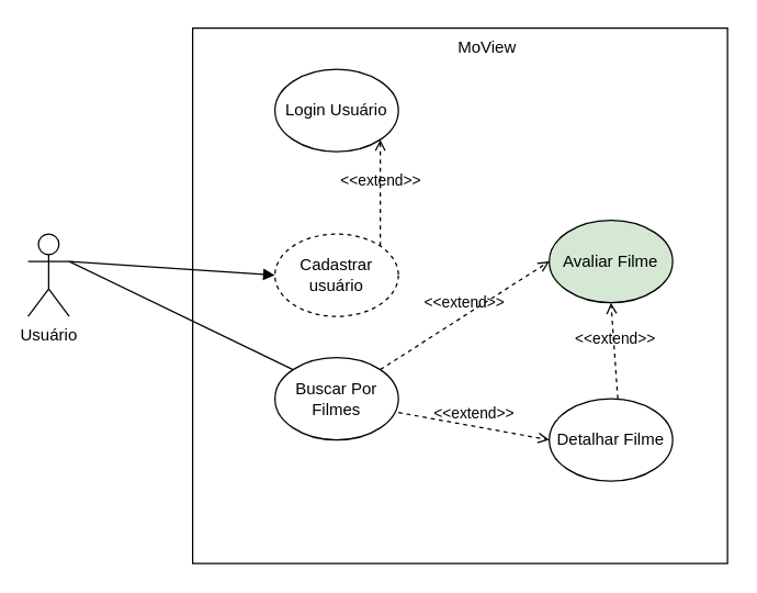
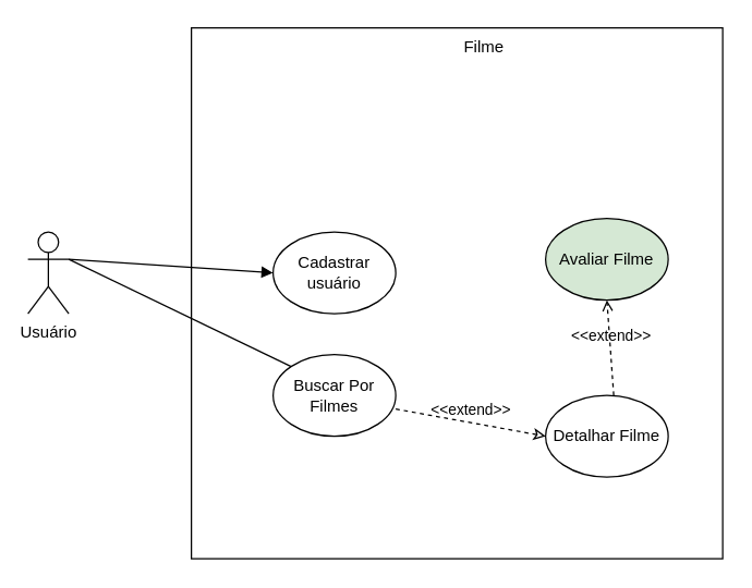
  <mxCell id="0" />
  <mxCell id="1" parent="0" />
  <mxCell id="2" value="Usuário" style="shape=umlActor;verticalLabelPosition=bottom;verticalAlign=top;html=1;outlineConnect=0;" vertex="1" parent="1"><mxGeometry x="20" y="170" width="30" height="60" as="geometry" /></mxCell>
- <mxCell id="3" value="&lt;blockquote style=&quot;margin: 0 0 0 40px; border: none; padding: 0px;&quot;&gt;&lt;div style=&quot;&quot;&gt;&lt;span style=&quot;background-color: initial;&quot;&gt;MoView&lt;/span&gt;&lt;/div&gt;&lt;/blockquote&gt;" style="whiteSpace=wrap;html=1;aspect=fixed;align=center;horizontal=1;verticalAlign=top;" vertex="1" parent="1"><mxGeometry x="140" y="20" width="390" height="390" as="geometry" /></mxCell>
- <mxCell id="4" value="Cadastrar usuário" style="ellipse;whiteSpace=wrap;html=1;dashed=1;" vertex="1" parent="1"><mxGeometry x="200" y="170" width="90" height="60" as="geometry" /></mxCell>
- <mxCell id="5" value="Login Usuário" style="ellipse;whiteSpace=wrap;html=1;" vertex="1" parent="1"><mxGeometry x="200" y="50" width="90" height="60" as="geometry" /></mxCell>
+ <mxCell id="3" value="&lt;blockquote style=&quot;margin: 0 0 0 40px; border: none; padding: 0px;&quot;&gt;&lt;div style=&quot;&quot;&gt;&lt;span style=&quot;background-color: initial;&quot;&gt;Filme&lt;/span&gt;&lt;/div&gt;&lt;/blockquote&gt;" style="whiteSpace=wrap;html=1;aspect=fixed;align=center;horizontal=1;verticalAlign=top;" vertex="1" parent="1"><mxGeometry x="140" y="20" width="390" height="390" as="geometry" /></mxCell>
+ <mxCell id="4" value="Cadastrar usuário" style="ellipse;whiteSpace=wrap;html=1;" vertex="1" parent="1"><mxGeometry x="200" y="170" width="90" height="60" as="geometry" /></mxCell>
  <mxCell id="6" value="Buscar Por Filmes" style="ellipse;whiteSpace=wrap;html=1;" vertex="1" parent="1"><mxGeometry x="200" y="260" width="90" height="60" as="geometry" /></mxCell>
  <mxCell id="7" value="Avaliar Filme" style="ellipse;whiteSpace=wrap;html=1;fillColor=#d5e8d4;" vertex="1" parent="1"><mxGeometry x="400" y="160" width="90" height="60" as="geometry" /></mxCell>
  <mxCell id="8" value="" style="endArrow=block;html=1;rounded=0;exitX=1;exitY=0.333;exitDx=0;exitDy=0;exitPerimeter=0;entryX=0;entryY=0.5;entryDx=0;entryDy=0;" edge="1" parent="1" source="2" target="4"><mxGeometry width="50" height="50" relative="1" as="geometry"><mxPoint x="390" y="380" as="sourcePoint" /><mxPoint x="440" y="330" as="targetPoint" /></mxGeometry></mxCell>
- <mxCell id="9" value="&amp;lt;&amp;lt;extend&amp;gt;&amp;gt;" style="html=1;verticalAlign=bottom;labelBackgroundColor=none;endArrow=open;endFill=0;dashed=1;rounded=0;exitX=1;exitY=0;exitDx=0;exitDy=0;entryX=1;entryY=1;entryDx=0;entryDy=0;" edge="1" parent="1" source="4" target="5"><mxGeometry width="160" relative="1" as="geometry"><mxPoint x="104" y="310" as="sourcePoint" /><mxPoint x="140" y="370" as="targetPoint" /></mxGeometry></mxCell>
  <mxCell id="10" value="" style="endArrow=none;html=1;rounded=0;entryX=0;entryY=0;entryDx=0;entryDy=0;" edge="1" parent="1" target="6"><mxGeometry width="50" height="50" relative="1" as="geometry"><mxPoint x="50" y="190" as="sourcePoint" /><mxPoint x="440" y="330" as="targetPoint" /></mxGeometry></mxCell>
  <mxCell id="11" value="Detalhar Filme" style="ellipse;whiteSpace=wrap;html=1;" vertex="1" parent="1"><mxGeometry x="400" y="290" width="90" height="60" as="geometry" /></mxCell>
- <mxCell id="12" value="&amp;lt;&amp;lt;extend&amp;gt;&amp;gt;" style="html=1;verticalAlign=bottom;labelBackgroundColor=none;endArrow=open;endFill=0;dashed=1;rounded=0;exitX=1;exitY=0;exitDx=0;exitDy=0;entryX=0;entryY=0.5;entryDx=0;entryDy=0;" edge="1" parent="1" source="6" target="7"><mxGeometry width="160" relative="1" as="geometry"><mxPoint x="290" y="290" as="sourcePoint" /><mxPoint x="290" y="212" as="targetPoint" /></mxGeometry></mxCell>
- <mxCell id="13" value="&amp;lt;&amp;lt;extend&amp;gt;&amp;gt;" style="html=1;verticalAlign=bottom;labelBackgroundColor=none;endArrow=open;endFill=0;dashed=1;rounded=0;exitX=1;exitY=0.667;exitDx=0;exitDy=0;entryX=0;entryY=0.5;entryDx=0;entryDy=0;exitPerimeter=0;" edge="1" parent="1" source="6" target="11"><mxGeometry width="160" relative="1" as="geometry"><mxPoint x="287" y="279" as="sourcePoint" /><mxPoint x="410" y="200" as="targetPoint" /></mxGeometry></mxCell>
+ <mxCell id="13" value="&amp;lt;&amp;lt;extend&amp;gt;&amp;gt;" style="html=1;verticalAlign=bottom;labelBackgroundColor=none;endArrow=classic;endFill=0;dashed=1;rounded=0;exitX=1;exitY=0.667;exitDx=0;exitDy=0;entryX=0;entryY=0.5;entryDx=0;entryDy=0;exitPerimeter=0;" edge="1" parent="1" source="6" target="11"><mxGeometry width="160" relative="1" as="geometry"><mxPoint x="287" y="279" as="sourcePoint" /><mxPoint x="410" y="200" as="targetPoint" /></mxGeometry></mxCell>
  <mxCell id="14" value="&amp;lt;&amp;lt;extend&amp;gt;&amp;gt;" style="html=1;verticalAlign=bottom;labelBackgroundColor=none;endArrow=open;endFill=0;dashed=1;rounded=0;exitX=1;exitY=0.667;exitDx=0;exitDy=0;entryX=0.5;entryY=1;entryDx=0;entryDy=0;exitPerimeter=0;" edge="1" parent="1" target="7"><mxGeometry width="160" relative="1" as="geometry"><mxPoint x="450" y="290" as="sourcePoint" /><mxPoint x="560" y="310" as="targetPoint" /></mxGeometry></mxCell>
